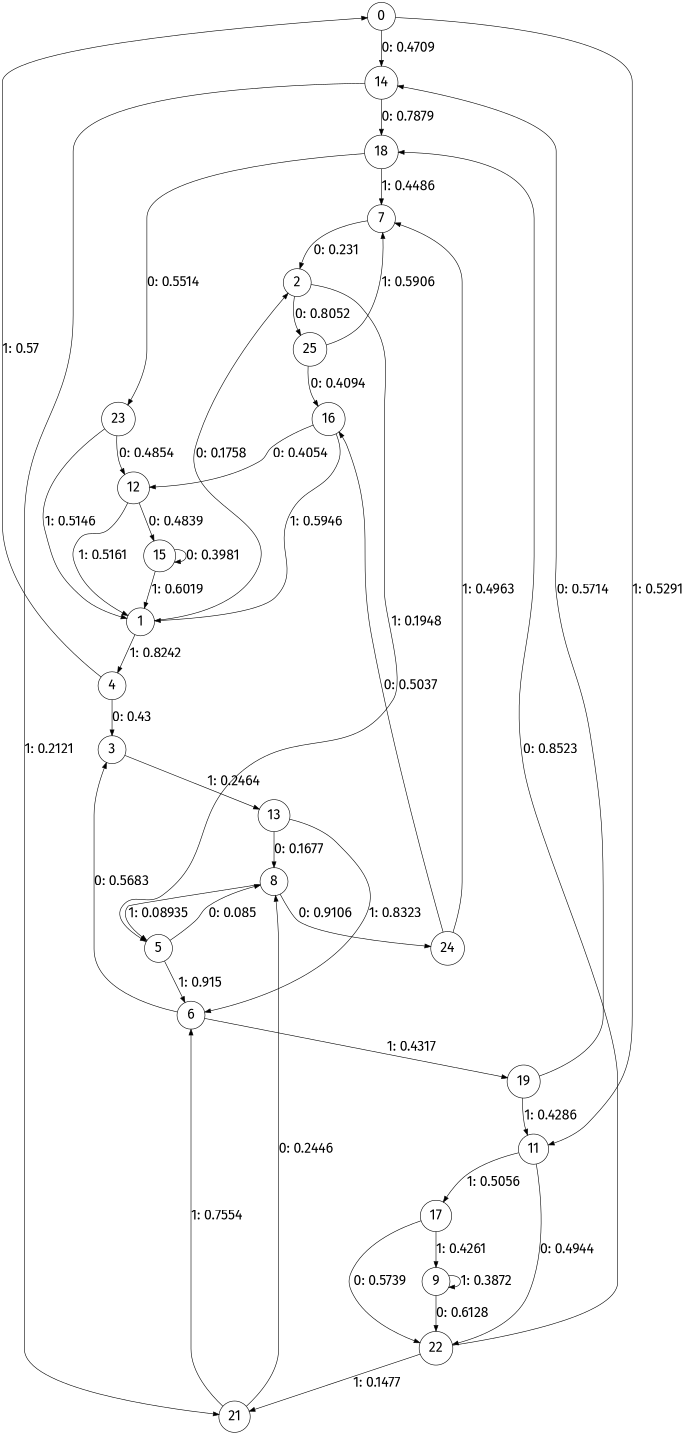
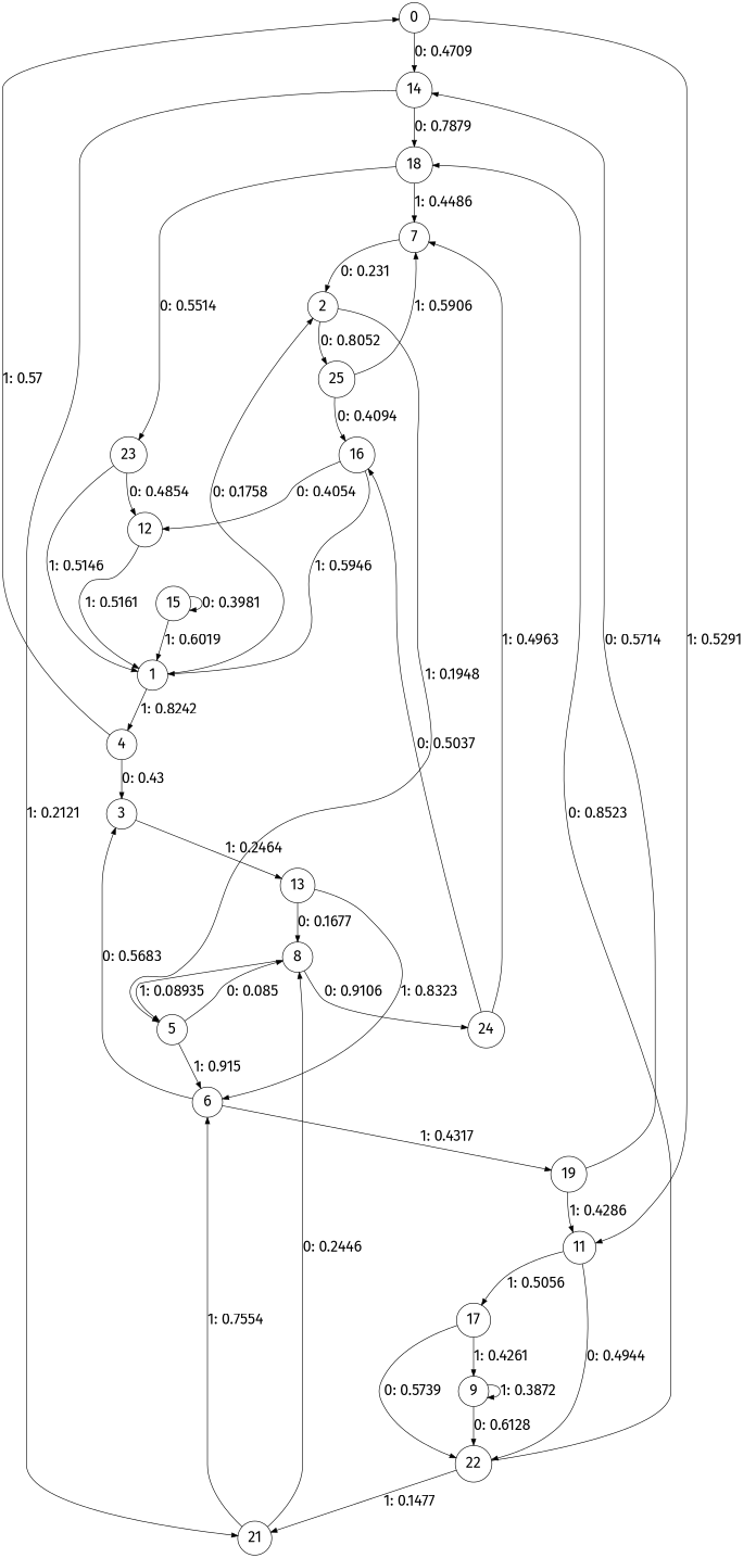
  digraph {
    fontname="Fira Sans"
    node [fontname="Fira Sans" fontsize=24 shape=circle]
    edge [fontname="Fira Sans" fontsize=24]
    0
    14
    11
    18
    21
    22
    17
    7
    23
    8
    6
    9
    1
    2
    4
    25
    5
    3
    16
    13
    12
    24
    19
    15
    0 -> 14 [label="0: 0.4709   "]
    0 -> 11 [label="1: 0.5291   "]
    14 -> 18 [label="0: 0.7879   "]
    14 -> 21 [label="1: 0.2121   "]
    11 -> 22 [label="0: 0.4944   "]
    11 -> 17 [label="1: 0.5056   "]
    18 -> 7 [label="1: 0.4486   "]
    18 -> 23 [label="0: 0.5514   "]
    21 -> 8 [label="0: 0.2446   "]
    21 -> 6 [label="1: 0.7554   "]
    22 -> 18 [label="0: 0.8523   "]
    22 -> 21 [label="1: 0.1477   "]
    17 -> 22 [label="0: 0.5739   "]
    17 -> 9 [label="1: 0.4261   "]
    7 -> 2 [label="0: 0.231    "]
    23 -> 1 [label="1: 0.5146   "]
    23 -> 12 [label="0: 0.4854   "]
    8 -> 5 [label="1: 0.08935  "]
    8 -> 24 [label="0: 0.9106   "]
    6 -> 3 [label="0: 0.5683   "]
    6 -> 19 [label="1: 0.4317   "]
    9 -> 22 [label="0: 0.6128   "]
    9 -> 9 [label="1: 0.3872   "]
    1 -> 2 [label="0: 0.1758   "]
    1 -> 4 [label="1: 0.8242   "]
    2 -> 25 [label="0: 0.8052   "]
    2 -> 5 [label="1: 0.1948   "]
    4 -> 0 [label="1: 0.57     "]
    4 -> 3 [label="0: 0.43     "]
    25 -> 7 [label="1: 0.5906   "]
    25 -> 16 [label="0: 0.4094   "]
    5 -> 8 [label="0: 0.085    "]
    5 -> 6 [label="1: 0.915    "]
    3 -> 13 [label="1: 0.2464   "]
    16 -> 1 [label="1: 0.5946   "]
    16 -> 12 [label="0: 0.4054   "]
    13 -> 8 [label="0: 0.1677   "]
    13 -> 6 [label="1: 0.8323   "]
    12 -> 1 [label="1: 0.5161   "]
-   12 -> 15 [label="0: 0.4839   "]
    24 -> 7 [label="1: 0.4963   "]
    24 -> 16 [label="0: 0.5037   "]
    19 -> 14 [label="0: 0.5714   "]
    19 -> 11 [label="1: 0.4286   "]
    15 -> 1 [label="1: 0.6019   "]
    15 -> 15 [label="0: 0.3981   "]
  }
